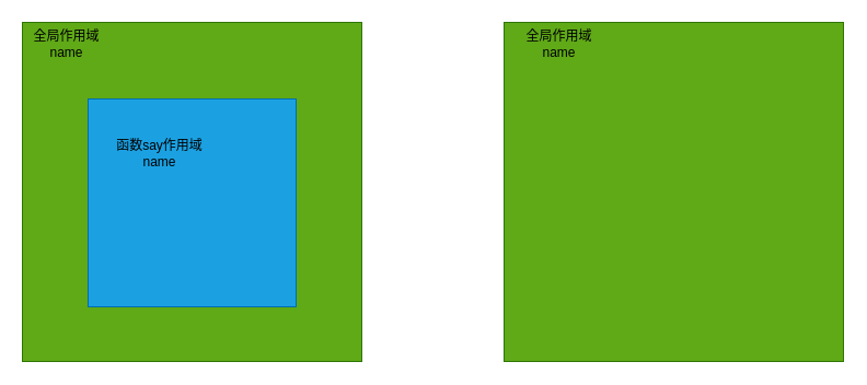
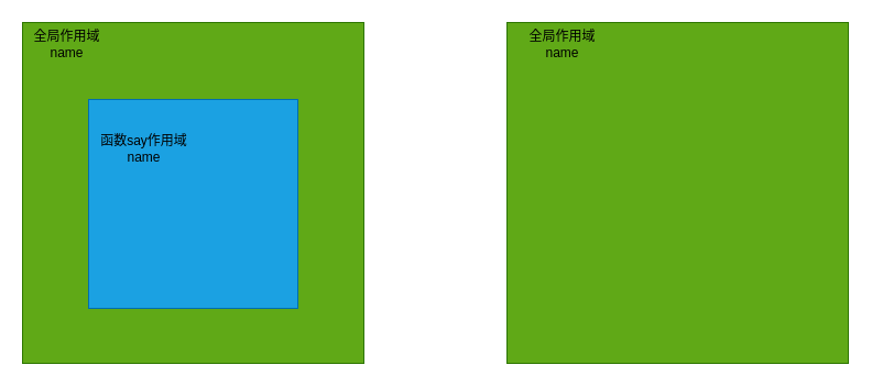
  <mxCell id="0" />
  <mxCell id="1" parent="0" />
  <mxCell id="2" value="" style="whiteSpace=wrap;html=1;aspect=fixed;fillColor=#60a917;strokeColor=#2D7600;fontColor=#ffffff;" vertex="1" parent="1"><mxGeometry x="20" y="20" width="310" height="310" as="geometry" /></mxCell>
  <mxCell id="3" value="" style="whiteSpace=wrap;html=1;aspect=fixed;fillColor=#60a917;strokeColor=#2D7600;fontColor=#ffffff;" vertex="1" parent="1"><mxGeometry x="460" y="20" width="310" height="310" as="geometry" /></mxCell>
  <mxCell id="4" value="" style="whiteSpace=wrap;html=1;aspect=fixed;fillColor=#1ba1e2;strokeColor=#006EAF;fontColor=#ffffff;" vertex="1" parent="1"><mxGeometry x="80" y="90" width="190" height="190" as="geometry" /></mxCell>
  <mxCell id="5" value="全局作用域&lt;br&gt;name" style="text;html=1;resizable=0;autosize=1;align=center;verticalAlign=middle;points=[];fillColor=none;strokeColor=none;rounded=0;" vertex="1" parent="1"><mxGeometry x="20" y="25" width="80" height="30" as="geometry" /></mxCell>
  <mxCell id="6" value="全局作用域&lt;br&gt;name" style="text;html=1;resizable=0;autosize=1;align=center;verticalAlign=middle;points=[];fillColor=none;strokeColor=none;rounded=0;" vertex="1" parent="1"><mxGeometry x="470" y="25" width="80" height="30" as="geometry" /></mxCell>
- <mxCell id="7" value="函数say作用域&lt;br&gt;name" style="text;html=1;resizable=0;autosize=1;align=center;verticalAlign=middle;points=[];fillColor=none;strokeColor=none;rounded=0;" vertex="1" parent="1"><mxGeometry x="100" y="125" width="90" height="30" as="geometry" /></mxCell>
+ <mxCell id="7" value="函数say作用域&lt;br&gt;name" style="text;html=1;resizable=0;autosize=1;align=center;verticalAlign=middle;points=[];fillColor=none;strokeColor=none;rounded=0;" vertex="1" parent="1"><mxGeometry x="85" y="120" width="90" height="30" as="geometry" /></mxCell>
